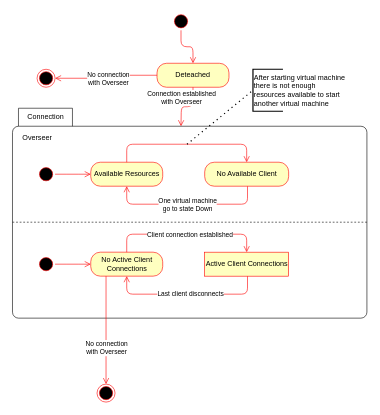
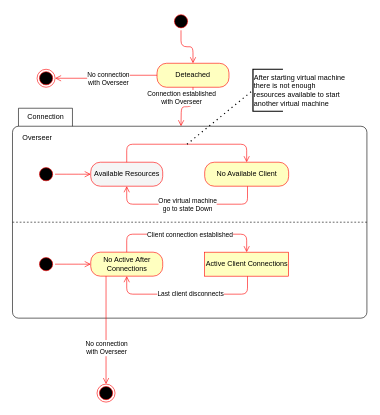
  <mxCell id="0" />
  <mxCell id="1" parent="0" />
  <mxCell id="2" value="" style="ellipse;html=1;shape=endState;fillColor=#000000;strokeColor=#ff0000;" vertex="1" parent="1"><mxGeometry x="161" y="640" width="30" height="30" as="geometry" /></mxCell>
  <mxCell id="3" value="" style="ellipse;html=1;shape=startState;fillColor=#000000;strokeColor=#ff0000;" vertex="1" parent="1"><mxGeometry x="286" y="20" width="30" height="30" as="geometry" /></mxCell>
  <mxCell id="4" value="" style="edgeStyle=orthogonalEdgeStyle;html=1;verticalAlign=bottom;endArrow=open;endSize=8;strokeColor=#ff0000;entryX=0.5;entryY=0;entryDx=0;entryDy=0;" edge="1" source="3" parent="1" target="6"><mxGeometry relative="1" as="geometry"><mxPoint x="261" y="110" as="targetPoint" /><Array as="points" /></mxGeometry></mxCell>
  <mxCell id="5" value="" style="edgeStyle=orthogonalEdgeStyle;html=1;verticalAlign=bottom;endArrow=open;endSize=8;strokeColor=#ff0000;entryX=0.5;entryY=0;entryDx=0;entryDy=0;" edge="1" parent="1"><mxGeometry relative="1" as="geometry"><mxPoint x="131" y="30" as="targetPoint" /></mxGeometry></mxCell>
  <mxCell id="6" value="Deteached" style="rounded=1;whiteSpace=wrap;html=1;arcSize=40;fontColor=#000000;fillColor=#ffffc0;strokeColor=#ff0000;" vertex="1" parent="1"><mxGeometry x="261" y="105" width="120" height="40" as="geometry" /></mxCell>
  <mxCell id="7" value="" style="edgeStyle=orthogonalEdgeStyle;html=1;verticalAlign=bottom;endArrow=open;endSize=8;strokeColor=#ff0000;" edge="1" source="6" parent="1"><mxGeometry relative="1" as="geometry"><mxPoint x="301" y="210" as="targetPoint" /></mxGeometry></mxCell>
  <mxCell id="8" value="Connection established&lt;br&gt;with Overseer" style="edgeLabel;html=1;align=center;verticalAlign=middle;resizable=0;points=[];" vertex="1" connectable="0" parent="7"><mxGeometry x="0.341" relative="1" as="geometry"><mxPoint y="-20.48" as="offset" /></mxGeometry></mxCell>
  <mxCell id="9" value="Connection" style="shape=folder;align=center;verticalAlign=middle;fontStyle=0;tabWidth=100;tabHeight=30;tabPosition=left;html=1;boundedLbl=1;labelInHeader=1;rounded=1;absoluteArcSize=1;arcSize=10;" vertex="1" parent="1"><mxGeometry x="20" y="180" width="591" height="350" as="geometry" /></mxCell>
  <mxCell id="10" value="" style="endArrow=none;dashed=1;html=1;entryX=0;entryY=0;entryDx=591;entryDy=190;entryPerimeter=0;exitX=0;exitY=0;exitDx=0;exitDy=190;exitPerimeter=0;" edge="1" parent="1" source="9" target="9"><mxGeometry width="50" height="50" relative="1" as="geometry"><mxPoint x="-4" y="130" as="sourcePoint" /><mxPoint x="46" y="80" as="targetPoint" /></mxGeometry></mxCell>
  <mxCell id="11" value="Overseer" style="text;html=1;align=center;verticalAlign=middle;resizable=0;points=[];autosize=1;" vertex="1" parent="1"><mxGeometry x="26" y="220" width="70" height="20" as="geometry" /></mxCell>
- <mxCell id="12" value="Available Resources" style="rounded=1;whiteSpace=wrap;html=1;arcSize=40;fontColor=#000000;fillColor=#ffffc0;strokeColor=#ff0000;" vertex="1" parent="1"><mxGeometry x="150.5" y="270" width="120" height="40" as="geometry" /></mxCell>
+ <mxCell id="12" value="Available Resources" style="rounded=1;whiteSpace=wrap;html=1;arcSize=40;fontColor=#000000;fillColor=#f5f5f5;strokeColor=#ff0000;" vertex="1" parent="1"><mxGeometry x="150.5" y="270" width="120" height="40" as="geometry" /></mxCell>
  <mxCell id="13" value="" style="edgeStyle=orthogonalEdgeStyle;html=1;verticalAlign=bottom;endArrow=open;endSize=8;strokeColor=#ff0000;entryX=0.5;entryY=0;entryDx=0;entryDy=0;" edge="1" source="12" parent="1" target="14"><mxGeometry relative="1" as="geometry"><mxPoint x="210.5" y="130" as="targetPoint" /><Array as="points"><mxPoint x="210.5" y="240" /><mxPoint x="410.5" y="240" /></Array></mxGeometry></mxCell>
  <mxCell id="14" value="No Available Client" style="rounded=1;whiteSpace=wrap;html=1;arcSize=40;fontColor=#000000;fillColor=#ffffc0;strokeColor=#ff0000;" vertex="1" parent="1"><mxGeometry x="340.5" y="270" width="140" height="40" as="geometry" /></mxCell>
  <mxCell id="15" value="" style="edgeStyle=orthogonalEdgeStyle;html=1;verticalAlign=bottom;endArrow=open;endSize=8;strokeColor=#ff0000;entryX=0.5;entryY=1;entryDx=0;entryDy=0;exitX=0.51;exitY=1.004;exitDx=0;exitDy=0;exitPerimeter=0;" edge="1" source="14" parent="1" target="12"><mxGeometry relative="1" as="geometry"><mxPoint x="550.5" y="195" as="targetPoint" /><Array as="points"><mxPoint x="411.5" y="340" /><mxPoint x="210.5" y="340" /></Array></mxGeometry></mxCell>
  <mxCell id="16" value="One virtual machine&lt;br&gt;go to state Down" style="edgeLabel;html=1;align=center;verticalAlign=middle;resizable=0;points=[];" vertex="1" connectable="0" parent="15"><mxGeometry x="-0.117" relative="1" as="geometry"><mxPoint x="-15.6" as="offset" /></mxGeometry></mxCell>
- <mxCell id="17" value="No Active Client Connections" style="rounded=1;whiteSpace=wrap;html=1;arcSize=40;fontColor=#000000;fillColor=#ffffc0;strokeColor=#ff0000;" vertex="1" parent="1"><mxGeometry x="150.5" y="420" width="120" height="40" as="geometry" /></mxCell>
+ <mxCell id="17" value="No Active After Connections" style="rounded=1;whiteSpace=wrap;html=1;arcSize=40;fontColor=#000000;fillColor=#ffffc0;strokeColor=#ff0000;" vertex="1" parent="1"><mxGeometry x="150.5" y="420" width="120" height="40" as="geometry" /></mxCell>
  <mxCell id="18" value="" style="edgeStyle=orthogonalEdgeStyle;html=1;verticalAlign=bottom;endArrow=open;endSize=8;strokeColor=#ff0000;entryX=0.5;entryY=0;entryDx=0;entryDy=0;" edge="1" parent="1" source="17" target="20"><mxGeometry relative="1" as="geometry"><mxPoint x="210.5" y="280" as="targetPoint" /><Array as="points"><mxPoint x="210.5" y="390" /><mxPoint x="410.5" y="390" /></Array></mxGeometry></mxCell>
  <mxCell id="19" value="Client connection established" style="edgeLabel;html=1;align=center;verticalAlign=middle;resizable=0;points=[];" vertex="1" connectable="0" parent="18"><mxGeometry x="-0.28" relative="1" as="geometry"><mxPoint x="41.22" as="offset" /></mxGeometry></mxCell>
  <mxCell id="20" value="Active Client Connections" style="whiteSpace=wrap;html=1;arcSize=40;fontColor=#000000;fillColor=#ffffc0;strokeColor=#ff0000;rounded=0;" vertex="1" parent="1"><mxGeometry x="340.5" y="420" width="140" height="40" as="geometry" /></mxCell>
  <mxCell id="21" value="" style="edgeStyle=orthogonalEdgeStyle;html=1;verticalAlign=bottom;endArrow=open;endSize=8;strokeColor=#ff0000;entryX=0.5;entryY=1;entryDx=0;entryDy=0;exitX=0.51;exitY=1.004;exitDx=0;exitDy=0;exitPerimeter=0;" edge="1" parent="1" source="20" target="17"><mxGeometry relative="1" as="geometry"><mxPoint x="550.5" y="345" as="targetPoint" /><Array as="points"><mxPoint x="411.5" y="490" /><mxPoint x="210.5" y="490" /></Array></mxGeometry></mxCell>
  <mxCell id="22" value="Last client disconnects" style="edgeLabel;html=1;align=center;verticalAlign=middle;resizable=0;points=[];" vertex="1" connectable="0" parent="21"><mxGeometry x="-0.155" y="-1" relative="1" as="geometry"><mxPoint x="-15.43" as="offset" /></mxGeometry></mxCell>
  <mxCell id="23" value="" style="ellipse;html=1;shape=startState;fillColor=#000000;strokeColor=#ff0000;" vertex="1" parent="1"><mxGeometry x="61" y="275" width="30" height="30" as="geometry" /></mxCell>
  <mxCell id="24" value="" style="edgeStyle=orthogonalEdgeStyle;html=1;verticalAlign=bottom;endArrow=open;endSize=8;strokeColor=#ff0000;entryX=0.5;entryY=0;entryDx=0;entryDy=0;exitX=1;exitY=0.5;exitDx=0;exitDy=0;" edge="1" parent="1" source="23"><mxGeometry relative="1" as="geometry"><mxPoint x="150.5" y="290" as="targetPoint" /><mxPoint x="161" y="110" as="sourcePoint" /></mxGeometry></mxCell>
  <mxCell id="25" value="" style="ellipse;html=1;shape=startState;fillColor=#000000;strokeColor=#ff0000;" vertex="1" parent="1"><mxGeometry x="61" y="425" width="30" height="30" as="geometry" /></mxCell>
  <mxCell id="26" value="" style="edgeStyle=orthogonalEdgeStyle;html=1;verticalAlign=bottom;endArrow=open;endSize=8;strokeColor=#ff0000;entryX=0.5;entryY=0;entryDx=0;entryDy=0;exitX=1;exitY=0.5;exitDx=0;exitDy=0;" edge="1" parent="1" source="25"><mxGeometry relative="1" as="geometry"><mxPoint x="150.5" y="440" as="targetPoint" /><mxPoint x="161" y="260" as="sourcePoint" /></mxGeometry></mxCell>
  <mxCell id="27" value="" style="edgeStyle=orthogonalEdgeStyle;html=1;verticalAlign=bottom;endArrow=open;endSize=8;strokeColor=#ff0000;entryX=0.5;entryY=0;entryDx=0;entryDy=0;exitX=0.125;exitY=1;exitDx=0;exitDy=0;exitPerimeter=0;" edge="1" parent="1" target="2"><mxGeometry relative="1" as="geometry"><mxPoint x="171" y="450" as="targetPoint" /><mxPoint x="176" y="460" as="sourcePoint" /><Array as="points"><mxPoint x="176.5" y="580" /><mxPoint x="176.5" y="580" /></Array></mxGeometry></mxCell>
  <mxCell id="28" value="No connection&lt;br&gt;with Overseer" style="edgeLabel;html=1;align=center;verticalAlign=middle;resizable=0;points=[];" vertex="1" connectable="0" parent="27"><mxGeometry x="0.32" y="2" relative="1" as="geometry"><mxPoint x="-2" as="offset" /></mxGeometry></mxCell>
  <mxCell id="29" value="" style="ellipse;html=1;shape=endState;fillColor=#000000;strokeColor=#ff0000;" vertex="1" parent="1"><mxGeometry x="61" y="115" width="30" height="30" as="geometry" /></mxCell>
  <mxCell id="30" value="" style="edgeStyle=orthogonalEdgeStyle;html=1;verticalAlign=bottom;endArrow=open;endSize=8;strokeColor=#ff0000;exitX=0;exitY=0.5;exitDx=0;exitDy=0;entryX=1;entryY=0.5;entryDx=0;entryDy=0;" edge="1" parent="1" source="6" target="29"><mxGeometry relative="1" as="geometry"><mxPoint x="180.5" y="130" as="targetPoint" /><mxPoint x="180.5" y="70" as="sourcePoint" /></mxGeometry></mxCell>
  <mxCell id="31" value="No connection&lt;br&gt;with Overseer" style="edgeLabel;html=1;align=center;verticalAlign=middle;resizable=0;points=[];" vertex="1" connectable="0" parent="30"><mxGeometry x="0.376" relative="1" as="geometry"><mxPoint x="33.33" as="offset" /></mxGeometry></mxCell>
  <mxCell id="32" value="After starting virtual machine&lt;br&gt;there is not enough&lt;br&gt;resources available to start&lt;br&gt;another virtual machine" style="strokeWidth=2;html=1;shape=mxgraph.flowchart.annotation_1;align=left;pointerEvents=1;" vertex="1" parent="1"><mxGeometry x="421" y="115" width="50" height="70" as="geometry" /></mxCell>
  <mxCell id="33" value="" style="endArrow=none;dashed=1;html=1;dashPattern=1 3;strokeWidth=2;entryX=0;entryY=0.5;entryDx=0;entryDy=0;entryPerimeter=0;" edge="1" parent="1" target="32"><mxGeometry width="50" height="50" relative="1" as="geometry"><mxPoint x="311" y="240" as="sourcePoint" /><mxPoint x="241" y="220" as="targetPoint" /></mxGeometry></mxCell>
